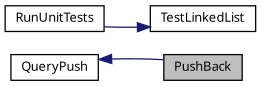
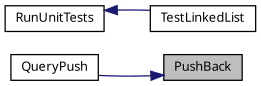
  digraph {
    fontname="Noto Sans"
    rankdir=RL
    node [color=black fillcolor=white fontname="Noto Sans" fontsize=10 shape=record style=filled]
    edge [color=midnightblue dir=back fontname="Noto Sans" fontsize=10 labelfontname=Helvetica labelfontsize=10 style=solid]
    n1 [fillcolor=grey75 fontcolor=black height=0.2 label=PushBack width=0.4]
    n2 [height=0.2 label=QueryPush width=0.4]
    n3 [height=0.2 label=TestLinkedList width=0.4]
    n4 [height=0.2 label=RunUnitTests width=0.4]
-   n2 -> n1
-   n3 -> n4
+   n1 -> n2
+   n4 -> n3
  }
